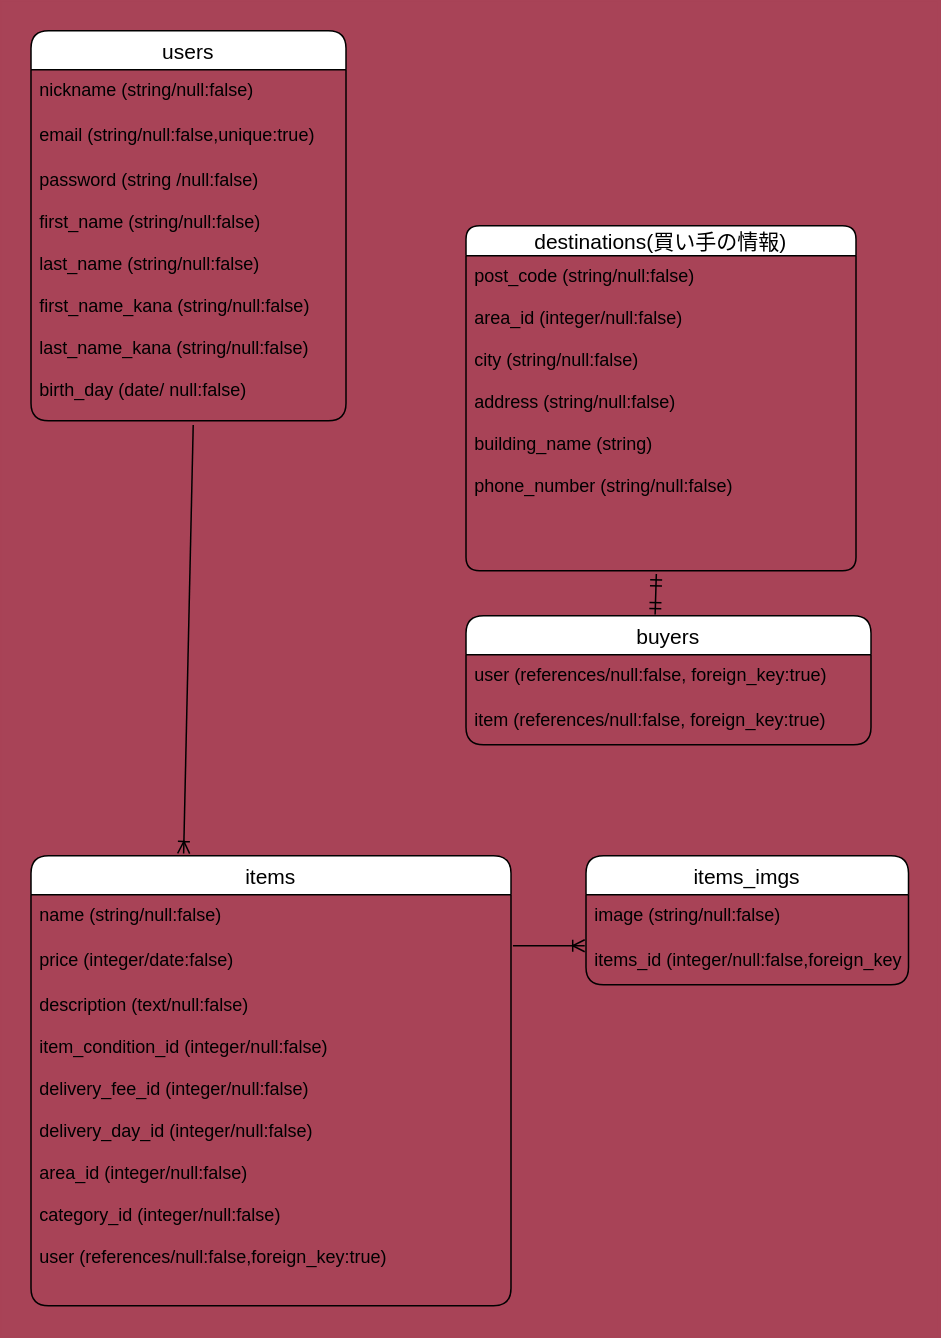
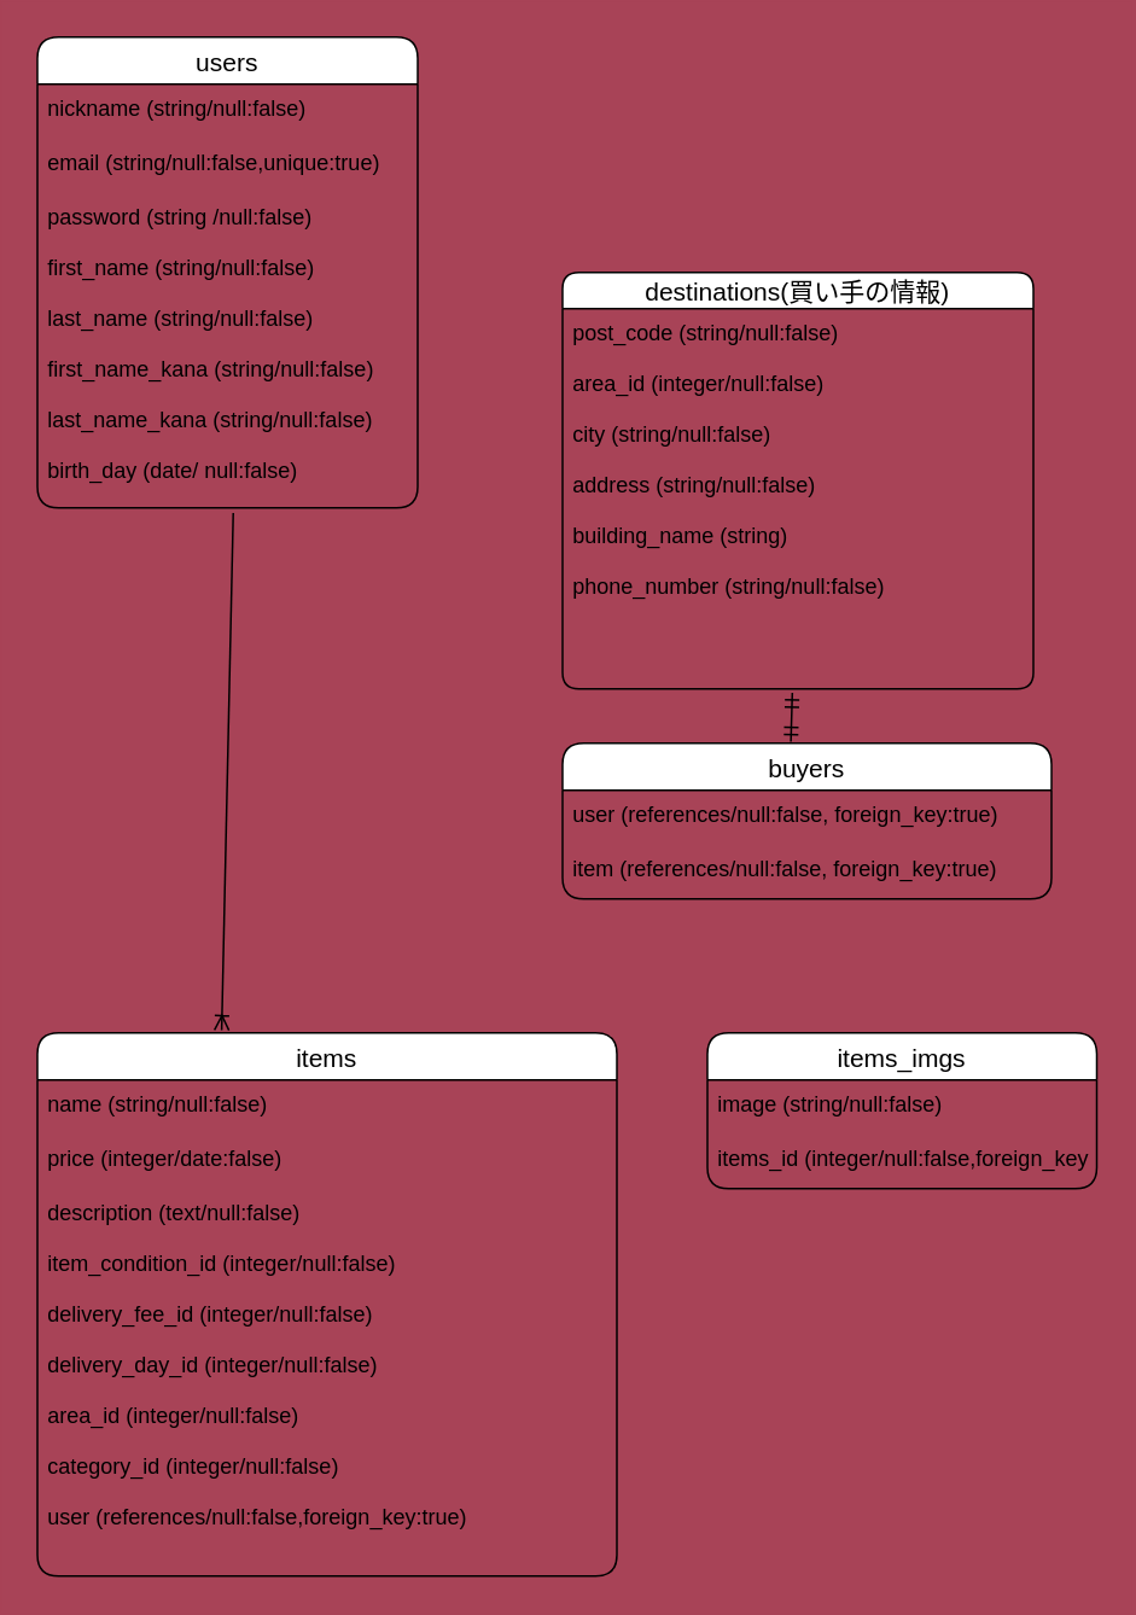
  <mxCell id="0" />
  <mxCell id="1" parent="0" />
  <mxCell id="2" value="users" style="swimlane;fontStyle=0;childLayout=stackLayout;horizontal=1;startSize=26;horizontalStack=0;resizeParent=1;resizeParentMax=0;resizeLast=0;collapsible=1;marginBottom=0;align=center;fontSize=14;rounded=1;" parent="1" vertex="1"><mxGeometry x="20" y="20" width="210" height="260" as="geometry"><mxRectangle x="30" y="20" width="70" height="30" as="alternateBounds" /></mxGeometry></mxCell>
  <mxCell id="3" value="nickname (string/null:false)" style="text;strokeColor=none;fillColor=none;spacingLeft=4;spacingRight=4;overflow=hidden;rotatable=0;points=[[0,0.5],[1,0.5]];portConstraint=eastwest;fontSize=12;rounded=1;" parent="2" vertex="1"><mxGeometry y="26" width="210" height="30" as="geometry" /></mxCell>
  <mxCell id="4" value="email (string/null:false,unique:true)" style="text;strokeColor=none;fillColor=none;spacingLeft=4;spacingRight=4;overflow=hidden;rotatable=0;points=[[0,0.5],[1,0.5]];portConstraint=eastwest;fontSize=12;rounded=1;" parent="2" vertex="1"><mxGeometry y="56" width="210" height="30" as="geometry" /></mxCell>
  <mxCell id="5" value="password (string /null:false)&#10;&#10;first_name (string/null:false)&#10;&#10;last_name (string/null:false)&#10;&#10;first_name_kana (string/null:false)&#10;&#10;last_name_kana (string/null:false)&#10;&#10;birth_day (date/ null:false)&#10;&#10;&#10;&#10;&#10;&#10;&#10;&#10;&#10;&#10;&#10;&#10;&#10;&#10;&#10;" style="text;strokeColor=none;fillColor=none;spacingLeft=4;spacingRight=4;overflow=hidden;rotatable=0;points=[[0,0.5],[1,0.5]];portConstraint=eastwest;fontSize=12;rounded=1;" parent="2" vertex="1"><mxGeometry y="86" width="210" height="174" as="geometry" /></mxCell>
  <mxCell id="6" value="items" style="swimlane;fontStyle=0;childLayout=stackLayout;horizontal=1;startSize=26;horizontalStack=0;resizeParent=1;resizeParentMax=0;resizeLast=0;collapsible=1;marginBottom=0;align=center;fontSize=14;rounded=1;" parent="1" vertex="1"><mxGeometry x="20" y="570" width="320" height="300" as="geometry" /></mxCell>
  <mxCell id="7" value="name (string/null:false)" style="text;strokeColor=none;fillColor=none;spacingLeft=4;spacingRight=4;overflow=hidden;rotatable=0;points=[[0,0.5],[1,0.5]];portConstraint=eastwest;fontSize=12;rounded=1;" parent="6" vertex="1"><mxGeometry y="26" width="320" height="30" as="geometry" /></mxCell>
  <mxCell id="8" value="price (integer/date:false)&#10;&#10;description (string/)" style="text;strokeColor=none;fillColor=none;spacingLeft=4;spacingRight=4;overflow=hidden;rotatable=0;points=[[0,0.5],[1,0.5]];portConstraint=eastwest;fontSize=12;rounded=1;" parent="6" vertex="1"><mxGeometry y="56" width="320" height="30" as="geometry" /></mxCell>
  <mxCell id="9" value="description (text/null:false)&#10;&#10;item_condition_id (integer/null:false)&#10;&#10;delivery_fee_id (integer/null:false)&#10;&#10;delivery_day_id (integer/null:false)&#10;&#10;area_id (integer/null:false)&#10;&#10;category_id (integer/null:false)&#10;&#10;user (references/null:false,foreign_key:true)&#10;&#10;&#10;&#10;&#10;&#10;&#10;" style="text;strokeColor=none;fillColor=none;spacingLeft=4;spacingRight=4;overflow=hidden;rotatable=0;points=[[0,0.5],[1,0.5]];portConstraint=eastwest;fontSize=12;rounded=1;" parent="6" vertex="1"><mxGeometry y="86" width="320" height="214" as="geometry" /></mxCell>
  <mxCell id="10" value="buyers" style="swimlane;fontStyle=0;childLayout=stackLayout;horizontal=1;startSize=26;horizontalStack=0;resizeParent=1;resizeParentMax=0;resizeLast=0;collapsible=1;marginBottom=0;align=center;fontSize=14;rounded=1;" parent="1" vertex="1"><mxGeometry x="310" y="410" width="270" height="86" as="geometry" /></mxCell>
  <mxCell id="11" value="user (references/null:false, foreign_key:true)" style="text;strokeColor=none;fillColor=none;spacingLeft=4;spacingRight=4;overflow=hidden;rotatable=0;points=[[0,0.5],[1,0.5]];portConstraint=eastwest;fontSize=12;rounded=1;" parent="10" vertex="1"><mxGeometry y="26" width="270" height="30" as="geometry" /></mxCell>
  <mxCell id="12" value="item (references/null:false, foreign_key:true)" style="text;strokeColor=none;fillColor=none;spacingLeft=4;spacingRight=4;overflow=hidden;rotatable=0;points=[[0,0.5],[1,0.5]];portConstraint=eastwest;fontSize=12;rounded=1;" parent="10" vertex="1"><mxGeometry y="56" width="270" height="30" as="geometry" /></mxCell>
  <mxCell id="13" value="destinations(買い手の情報)" style="swimlane;fontStyle=0;childLayout=stackLayout;horizontal=1;startSize=20;horizontalStack=0;resizeParent=1;resizeParentMax=0;resizeLast=0;collapsible=1;marginBottom=0;align=center;fontSize=14;rounded=1;" parent="1" vertex="1"><mxGeometry x="310" y="150" width="260" height="230" as="geometry" /></mxCell>
  <mxCell id="14" value="post_code (string/null:false)&#10;&#10;area_id (integer/null:false)&#10;&#10;city (string/null:false)&#10;&#10;address (string/null:false)&#10;&#10;building_name (string)&#10;&#10;phone_number (string/null:false)&#10;&#10;" style="text;strokeColor=none;fillColor=none;spacingLeft=4;spacingRight=4;overflow=hidden;rotatable=0;points=[[0,0.5],[1,0.5]];portConstraint=eastwest;fontSize=12;rounded=1;" parent="13" vertex="1"><mxGeometry y="20" width="260" height="210" as="geometry" /></mxCell>
  <mxCell id="15" value="items_imgs" style="swimlane;fontStyle=0;childLayout=stackLayout;horizontal=1;startSize=26;horizontalStack=0;resizeParent=1;resizeParentMax=0;resizeLast=0;collapsible=1;marginBottom=0;align=center;fontSize=14;rounded=1;" parent="1" vertex="1"><mxGeometry x="390" y="570" width="215" height="86" as="geometry" /></mxCell>
  <mxCell id="16" value="image (string/null:false)" style="text;strokeColor=none;fillColor=none;spacingLeft=4;spacingRight=4;overflow=hidden;rotatable=0;points=[[0,0.5],[1,0.5]];portConstraint=eastwest;fontSize=12;rounded=1;" parent="15" vertex="1"><mxGeometry y="26" width="215" height="30" as="geometry" /></mxCell>
  <mxCell id="17" value="items_id (integer/null:false,foreign_key:true)" style="text;strokeColor=none;fillColor=none;spacingLeft=4;spacingRight=4;overflow=hidden;rotatable=0;points=[[0,0.5],[1,0.5]];portConstraint=eastwest;fontSize=12;rounded=1;" parent="15" vertex="1"><mxGeometry y="56" width="215" height="30" as="geometry" /></mxCell>
  <mxCell id="18" value="" style="fontSize=12;html=1;endArrow=ERmandOne;startArrow=ERmandOne;entryX=0.488;entryY=1.01;entryDx=0;entryDy=0;entryPerimeter=0;rounded=1;exitX=0.467;exitY=-0.009;exitDx=0;exitDy=0;exitPerimeter=0;" parent="1" target="14" edge="1" source="10"><mxGeometry width="100" height="100" relative="1" as="geometry"><mxPoint x="210" y="290" as="sourcePoint" /><mxPoint x="300" y="290" as="targetPoint" /></mxGeometry></mxCell>
  <mxCell id="19" value="" style="fontSize=12;html=1;endArrow=ERoneToMany;entryX=0.318;entryY=-0.005;entryDx=0;entryDy=0;entryPerimeter=0;rounded=1;exitX=0.515;exitY=1.016;exitDx=0;exitDy=0;exitPerimeter=0;" parent="1" source="5" target="6" edge="1"><mxGeometry width="100" height="100" relative="1" as="geometry"><mxPoint x="110" y="320" as="sourcePoint" /><mxPoint x="390" y="430" as="targetPoint" /></mxGeometry></mxCell>
- <mxCell id="20" value="" style="fontSize=12;html=1;endArrow=ERoneToMany;exitX=1.004;exitY=0.133;exitDx=0;exitDy=0;exitPerimeter=0;entryX=-0.004;entryY=0.133;entryDx=0;entryDy=0;entryPerimeter=0;rounded=1;" parent="1" source="8" target="17" edge="1"><mxGeometry width="100" height="100" relative="1" as="geometry"><mxPoint x="290" y="730" as="sourcePoint" /><mxPoint x="390" y="630" as="targetPoint" /></mxGeometry></mxCell>
